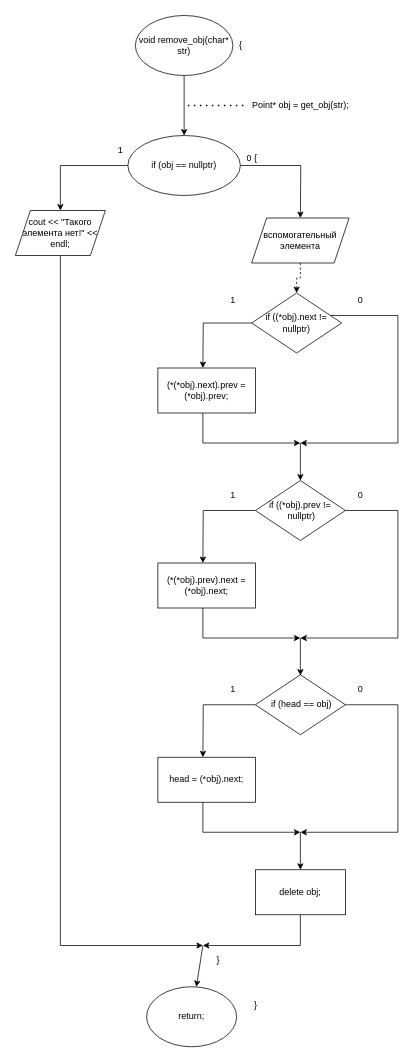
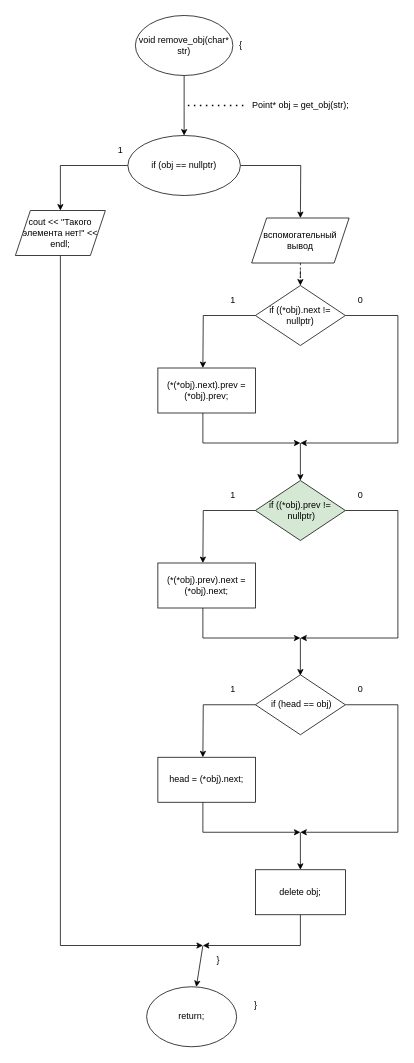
  <mxCell id="0" />
  <mxCell id="1" parent="0" />
  <mxCell id="2" style="edgeStyle=orthogonalEdgeStyle;rounded=0;orthogonalLoop=1;jettySize=auto;html=1;" edge="1" parent="1" source="3" target="9"><mxGeometry relative="1" as="geometry"><mxPoint x="245" y="180" as="targetPoint" /></mxGeometry></mxCell>
  <mxCell id="3" value="void remove_obj(char* str)" style="ellipse;whiteSpace=wrap;html=1;" vertex="1" parent="1"><mxGeometry x="180" y="20" width="130" height="80" as="geometry" /></mxCell>
  <mxCell id="4" value="{" style="text;html=1;align=center;verticalAlign=middle;resizable=0;points=[];autosize=1;" vertex="1" parent="1"><mxGeometry x="310" y="50" width="20" height="20" as="geometry" /></mxCell>
  <mxCell id="5" value="" style="endArrow=none;dashed=1;html=1;dashPattern=1 3;strokeWidth=2;" edge="1" parent="1"><mxGeometry width="50" height="50" relative="1" as="geometry"><mxPoint x="250" y="140" as="sourcePoint" /><mxPoint x="330" y="140" as="targetPoint" /></mxGeometry></mxCell>
  <mxCell id="6" value="Point* obj = get_obj(str);" style="text;html=1;align=center;verticalAlign=middle;resizable=0;points=[];autosize=1;" vertex="1" parent="1"><mxGeometry x="330" y="130" width="140" height="20" as="geometry" /></mxCell>
  <mxCell id="7" style="edgeStyle=orthogonalEdgeStyle;rounded=0;orthogonalLoop=1;jettySize=auto;html=1;" edge="1" parent="1" source="9" target="11"><mxGeometry relative="1" as="geometry"><mxPoint x="80" y="280" as="targetPoint" /></mxGeometry></mxCell>
  <mxCell id="8" style="edgeStyle=orthogonalEdgeStyle;rounded=0;orthogonalLoop=1;jettySize=auto;html=1;" edge="1" parent="1" source="9"><mxGeometry relative="1" as="geometry"><mxPoint x="400" y="290" as="targetPoint" /></mxGeometry></mxCell>
  <mxCell id="9" value="if (obj == nullptr)" style="ellipse;whiteSpace=wrap;html=1;" vertex="1" parent="1"><mxGeometry x="170" y="180" width="150" height="80" as="geometry" /></mxCell>
  <mxCell id="10" style="edgeStyle=orthogonalEdgeStyle;rounded=0;orthogonalLoop=1;jettySize=auto;html=1;" edge="1" parent="1" source="11"><mxGeometry relative="1" as="geometry"><mxPoint x="270" y="1260" as="targetPoint" /><Array as="points"><mxPoint x="80" y="1260" /><mxPoint x="270" y="1260" /></Array></mxGeometry></mxCell>
  <mxCell id="11" value="cout &lt;&lt; &quot;Такого элемента нет!&quot; &lt;&lt; endl;" style="shape=parallelogram;perimeter=parallelogramPerimeter;whiteSpace=wrap;html=1;fixedSize=1;" vertex="1" parent="1"><mxGeometry x="20" y="280" width="120" height="60" as="geometry" /></mxCell>
  <mxCell id="12" value="1" style="text;html=1;align=center;verticalAlign=middle;resizable=0;points=[];autosize=1;" vertex="1" parent="1"><mxGeometry x="150" y="190" width="20" height="20" as="geometry" /></mxCell>
- <mxCell id="13" value="0 {" style="text;html=1;align=center;verticalAlign=middle;resizable=0;points=[];autosize=1;" vertex="1" parent="1"><mxGeometry x="320" y="200" width="30" height="20" as="geometry" /></mxCell>
  <mxCell id="14" style="edgeStyle=orthogonalEdgeStyle;rounded=0;orthogonalLoop=1;jettySize=auto;html=1;dashed=1;" edge="1" parent="1" source="15" target="18"><mxGeometry relative="1" as="geometry"><mxPoint x="400" y="380" as="targetPoint" /></mxGeometry></mxCell>
- <mxCell id="15" value="вспомогательный элемента" style="shape=parallelogram;perimeter=parallelogramPerimeter;whiteSpace=wrap;html=1;fixedSize=1;" vertex="1" parent="1"><mxGeometry x="335" y="290" width="130" height="60" as="geometry" /></mxCell>
+ <mxCell id="15" value="вспомогательный вывод" style="shape=parallelogram;perimeter=parallelogramPerimeter;whiteSpace=wrap;html=1;fixedSize=1;" vertex="1" parent="1"><mxGeometry x="335" y="290" width="130" height="60" as="geometry" /></mxCell>
  <mxCell id="16" style="edgeStyle=orthogonalEdgeStyle;rounded=0;orthogonalLoop=1;jettySize=auto;html=1;" edge="1" parent="1" source="18"><mxGeometry relative="1" as="geometry"><mxPoint x="270" y="490" as="targetPoint" /></mxGeometry></mxCell>
  <mxCell id="17" style="edgeStyle=orthogonalEdgeStyle;rounded=0;orthogonalLoop=1;jettySize=auto;html=1;" edge="1" parent="1" source="18"><mxGeometry relative="1" as="geometry"><mxPoint x="400" y="590" as="targetPoint" /><Array as="points"><mxPoint x="530" y="420" /><mxPoint x="530" y="590" /></Array></mxGeometry></mxCell>
- <mxCell id="18" value="if ((*obj).next != nullptr)" style="rhombus;whiteSpace=wrap;html=1;" vertex="1" parent="1"><mxGeometry x="335" y="390" width="120" height="80" as="geometry" /></mxCell>
+ <mxCell id="18" value="if ((*obj).next != nullptr)" style="rhombus;whiteSpace=wrap;html=1;" vertex="1" parent="1"><mxGeometry x="340" y="380" width="120" height="80" as="geometry" /></mxCell>
  <mxCell id="19" value="1" style="text;html=1;align=center;verticalAlign=middle;resizable=0;points=[];autosize=1;" vertex="1" parent="1"><mxGeometry x="300" y="390" width="20" height="20" as="geometry" /></mxCell>
  <mxCell id="20" style="edgeStyle=orthogonalEdgeStyle;rounded=0;orthogonalLoop=1;jettySize=auto;html=1;" edge="1" parent="1" source="21"><mxGeometry relative="1" as="geometry"><mxPoint x="400" y="590" as="targetPoint" /><Array as="points"><mxPoint x="270" y="590" /></Array></mxGeometry></mxCell>
  <mxCell id="21" value="(*(*obj).next).prev = (*obj).prev;" style="rounded=0;whiteSpace=wrap;html=1;" vertex="1" parent="1"><mxGeometry x="210" y="490" width="130" height="60" as="geometry" /></mxCell>
  <mxCell id="22" value="" style="endArrow=classic;html=1;" edge="1" parent="1"><mxGeometry width="50" height="50" relative="1" as="geometry"><mxPoint x="400" y="590" as="sourcePoint" /><mxPoint x="400" y="640" as="targetPoint" /></mxGeometry></mxCell>
  <mxCell id="23" value="0" style="text;html=1;align=center;verticalAlign=middle;resizable=0;points=[];autosize=1;" vertex="1" parent="1"><mxGeometry x="470" y="390" width="20" height="20" as="geometry" /></mxCell>
  <mxCell id="24" style="edgeStyle=orthogonalEdgeStyle;rounded=0;orthogonalLoop=1;jettySize=auto;html=1;" edge="1" parent="1" source="26"><mxGeometry relative="1" as="geometry"><mxPoint x="270" y="750" as="targetPoint" /></mxGeometry></mxCell>
  <mxCell id="25" style="edgeStyle=orthogonalEdgeStyle;rounded=0;orthogonalLoop=1;jettySize=auto;html=1;" edge="1" parent="1" source="26"><mxGeometry relative="1" as="geometry"><mxPoint x="400" y="850" as="targetPoint" /><Array as="points"><mxPoint x="530" y="680" /><mxPoint x="530" y="850" /></Array></mxGeometry></mxCell>
- <mxCell id="26" value="if ((*obj).prev !=&lt;br&gt;&amp;nbsp;nullptr)" style="rhombus;whiteSpace=wrap;html=1;" vertex="1" parent="1"><mxGeometry x="340" y="640" width="120" height="80" as="geometry" /></mxCell>
+ <mxCell id="26" value="if ((*obj).prev !=&lt;br&gt;&amp;nbsp;nullptr)" style="rhombus;whiteSpace=wrap;html=1;fillColor=#d5e8d4;" vertex="1" parent="1"><mxGeometry x="340" y="640" width="120" height="80" as="geometry" /></mxCell>
  <mxCell id="27" value="1" style="text;html=1;align=center;verticalAlign=middle;resizable=0;points=[];autosize=1;" vertex="1" parent="1"><mxGeometry x="300" y="650" width="20" height="20" as="geometry" /></mxCell>
  <mxCell id="28" style="edgeStyle=orthogonalEdgeStyle;rounded=0;orthogonalLoop=1;jettySize=auto;html=1;" edge="1" parent="1" source="29"><mxGeometry relative="1" as="geometry"><mxPoint x="400" y="850" as="targetPoint" /><Array as="points"><mxPoint x="270" y="850" /></Array></mxGeometry></mxCell>
  <mxCell id="29" value="(*(*obj).prev).next = (*obj).next;" style="rounded=0;whiteSpace=wrap;html=1;" vertex="1" parent="1"><mxGeometry x="210" y="750" width="130" height="60" as="geometry" /></mxCell>
  <mxCell id="30" value="" style="endArrow=classic;html=1;" edge="1" parent="1"><mxGeometry width="50" height="50" relative="1" as="geometry"><mxPoint x="400" y="850" as="sourcePoint" /><mxPoint x="400" y="900" as="targetPoint" /></mxGeometry></mxCell>
  <mxCell id="31" value="0" style="text;html=1;align=center;verticalAlign=middle;resizable=0;points=[];autosize=1;" vertex="1" parent="1"><mxGeometry x="470" y="650" width="20" height="20" as="geometry" /></mxCell>
  <mxCell id="32" style="edgeStyle=orthogonalEdgeStyle;rounded=0;orthogonalLoop=1;jettySize=auto;html=1;" edge="1" parent="1" source="34"><mxGeometry relative="1" as="geometry"><mxPoint x="270" y="1009" as="targetPoint" /></mxGeometry></mxCell>
  <mxCell id="33" style="edgeStyle=orthogonalEdgeStyle;rounded=0;orthogonalLoop=1;jettySize=auto;html=1;" edge="1" parent="1" source="34"><mxGeometry relative="1" as="geometry"><mxPoint x="400" y="1109" as="targetPoint" /><Array as="points"><mxPoint x="530" y="939" /><mxPoint x="530" y="1109" /></Array></mxGeometry></mxCell>
  <mxCell id="34" value="&amp;nbsp;if (head == obj)" style="rhombus;whiteSpace=wrap;html=1;" vertex="1" parent="1"><mxGeometry x="340" y="899" width="120" height="80" as="geometry" /></mxCell>
  <mxCell id="35" value="1" style="text;html=1;align=center;verticalAlign=middle;resizable=0;points=[];autosize=1;" vertex="1" parent="1"><mxGeometry x="300" y="909" width="20" height="20" as="geometry" /></mxCell>
  <mxCell id="36" style="edgeStyle=orthogonalEdgeStyle;rounded=0;orthogonalLoop=1;jettySize=auto;html=1;" edge="1" parent="1" source="37"><mxGeometry relative="1" as="geometry"><mxPoint x="400" y="1109" as="targetPoint" /><Array as="points"><mxPoint x="270" y="1109" /></Array></mxGeometry></mxCell>
  <mxCell id="37" value="head = (*obj).next;" style="rounded=0;whiteSpace=wrap;html=1;" vertex="1" parent="1"><mxGeometry x="210" y="1009" width="130" height="60" as="geometry" /></mxCell>
  <mxCell id="38" value="" style="endArrow=classic;html=1;" edge="1" parent="1"><mxGeometry width="50" height="50" relative="1" as="geometry"><mxPoint x="400" y="1109" as="sourcePoint" /><mxPoint x="400" y="1159" as="targetPoint" /></mxGeometry></mxCell>
  <mxCell id="39" value="0" style="text;html=1;align=center;verticalAlign=middle;resizable=0;points=[];autosize=1;" vertex="1" parent="1"><mxGeometry x="470" y="909" width="20" height="20" as="geometry" /></mxCell>
  <mxCell id="40" style="edgeStyle=orthogonalEdgeStyle;rounded=0;orthogonalLoop=1;jettySize=auto;html=1;" edge="1" parent="1" source="41"><mxGeometry relative="1" as="geometry"><mxPoint x="270" y="1260" as="targetPoint" /><Array as="points"><mxPoint x="400" y="1260" /></Array></mxGeometry></mxCell>
  <mxCell id="41" value="delete obj;" style="rounded=0;whiteSpace=wrap;html=1;" vertex="1" parent="1"><mxGeometry x="340" y="1159" width="120" height="60" as="geometry" /></mxCell>
  <mxCell id="42" value="" style="endArrow=classic;html=1;" edge="1" parent="1" target="43"><mxGeometry width="50" height="50" relative="1" as="geometry"><mxPoint x="270" y="1260" as="sourcePoint" /><mxPoint x="270" y="1310" as="targetPoint" /></mxGeometry></mxCell>
  <mxCell id="43" value="return;" style="ellipse;whiteSpace=wrap;html=1;" vertex="1" parent="1"><mxGeometry x="195" y="1315" width="120" height="80" as="geometry" /></mxCell>
  <mxCell id="44" value="}" style="text;html=1;align=center;verticalAlign=middle;resizable=0;points=[];autosize=1;" vertex="1" parent="1"><mxGeometry x="330" y="1330" width="20" height="20" as="geometry" /></mxCell>
  <mxCell id="45" value="}" style="text;html=1;align=center;verticalAlign=middle;resizable=0;points=[];autosize=1;" vertex="1" parent="1"><mxGeometry x="280" y="1270" width="20" height="20" as="geometry" /></mxCell>
